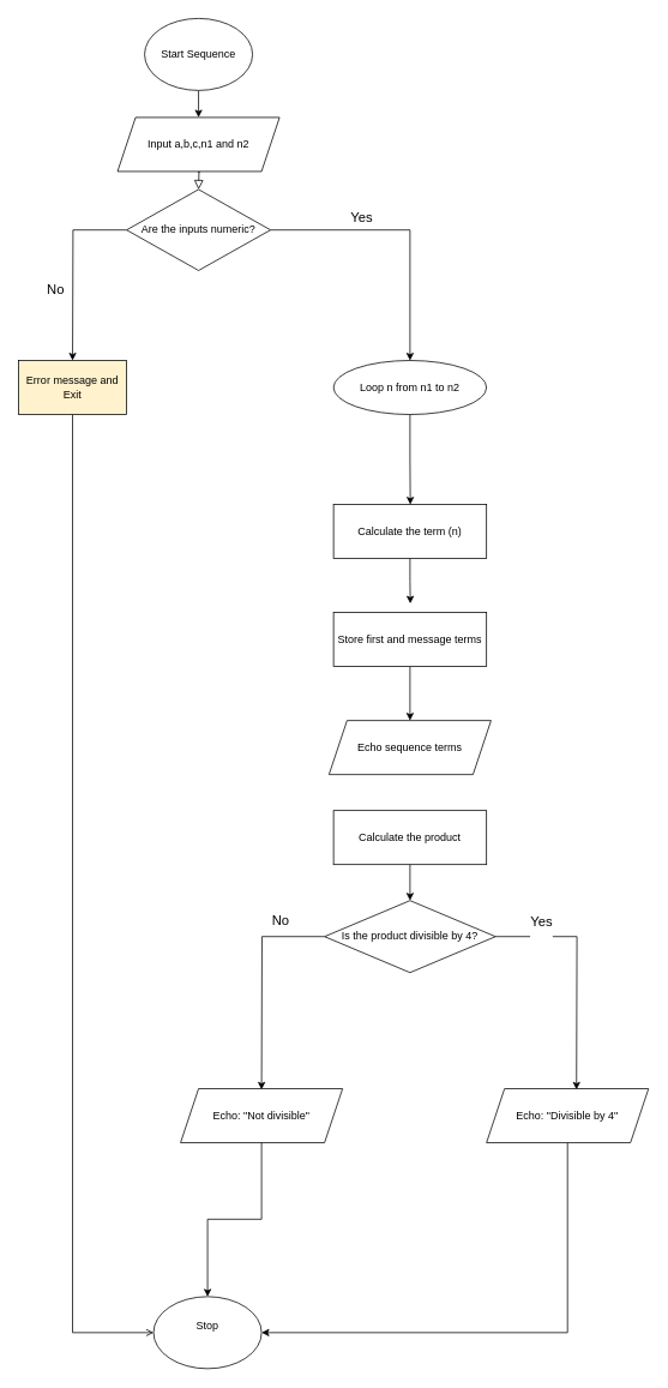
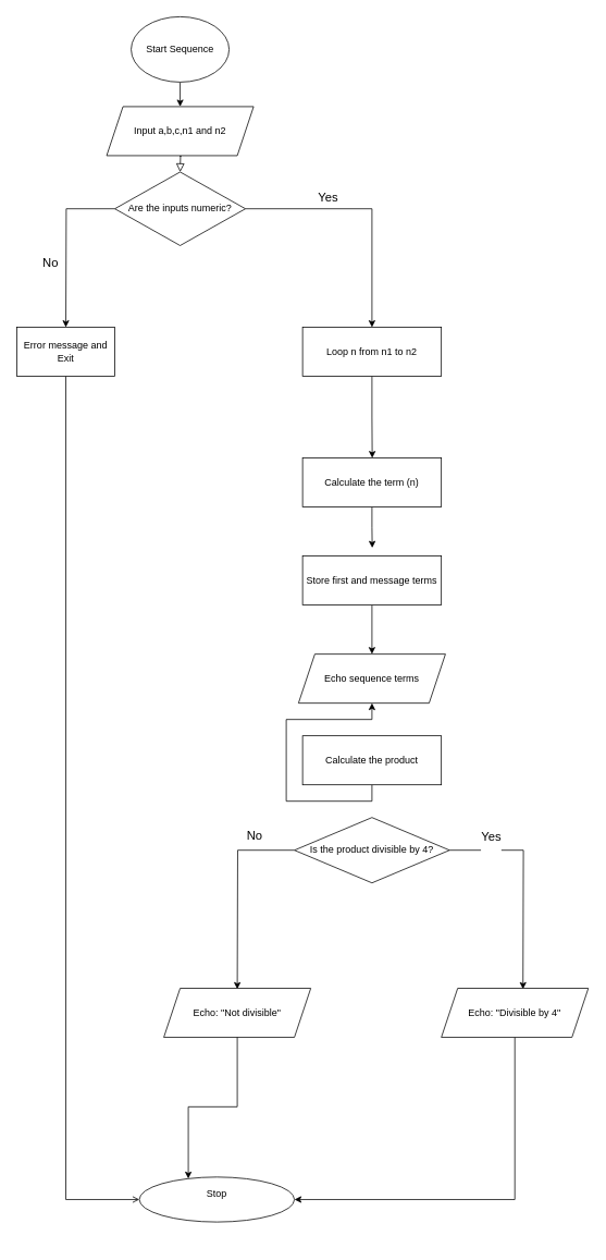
  <mxCell id="0" />
  <mxCell id="1" parent="0" />
  <mxCell id="2" value="" style="rounded=0;html=1;jettySize=auto;orthogonalLoop=1;fontSize=11;endArrow=block;endFill=0;endSize=8;strokeWidth=1;shadow=0;labelBackgroundColor=none;edgeStyle=orthogonalEdgeStyle;" parent="1" edge="1"><mxGeometry relative="1" as="geometry"><mxPoint x="220" y="170" as="sourcePoint" /><mxPoint x="220" y="210" as="targetPoint" /></mxGeometry></mxCell>
  <mxCell id="3" style="edgeStyle=orthogonalEdgeStyle;rounded=0;orthogonalLoop=1;jettySize=auto;html=1;exitX=0.5;exitY=1;exitDx=0;exitDy=0;" edge="1" parent="1" source="4"><mxGeometry relative="1" as="geometry"><mxPoint x="220" y="130" as="targetPoint" /></mxGeometry></mxCell>
  <mxCell id="4" value="Start Sequence" style="ellipse;whiteSpace=wrap;html=1;" vertex="1" parent="1"><mxGeometry x="160" y="20" width="120" height="80" as="geometry" /></mxCell>
  <mxCell id="5" style="edgeStyle=orthogonalEdgeStyle;rounded=0;orthogonalLoop=1;jettySize=auto;html=1;" edge="1" parent="1" source="9"><mxGeometry relative="1" as="geometry"><mxPoint x="80" y="400" as="targetPoint" /></mxGeometry></mxCell>
  <mxCell id="6" value="&lt;font style=&quot;font-size: 15px;&quot;&gt;No&lt;/font&gt;" style="edgeLabel;html=1;align=center;verticalAlign=middle;resizable=0;points=[];" vertex="1" connectable="0" parent="5"><mxGeometry x="0.211" y="-1" relative="1" as="geometry"><mxPoint x="-19" as="offset" /></mxGeometry></mxCell>
  <mxCell id="7" style="edgeStyle=orthogonalEdgeStyle;rounded=0;orthogonalLoop=1;jettySize=auto;html=1;exitX=1;exitY=0.5;exitDx=0;exitDy=0;" edge="1" parent="1" source="9" target="14"><mxGeometry relative="1" as="geometry"><mxPoint x="440" y="400" as="targetPoint" /></mxGeometry></mxCell>
  <mxCell id="8" value="&lt;font style=&quot;font-size: 15px;&quot;&gt;Yes&lt;/font&gt;" style="edgeLabel;html=1;align=center;verticalAlign=middle;resizable=0;points=[];" vertex="1" connectable="0" parent="7"><mxGeometry x="0.17" y="1" relative="1" as="geometry"><mxPoint x="-56" y="-36" as="offset" /></mxGeometry></mxCell>
  <mxCell id="9" value="Are the inputs numeric?" style="rhombus;whiteSpace=wrap;html=1;" vertex="1" parent="1"><mxGeometry x="140" y="210" width="160" height="90" as="geometry" /></mxCell>
  <mxCell id="10" style="edgeStyle=orthogonalEdgeStyle;rounded=0;orthogonalLoop=1;jettySize=auto;html=1;exitX=0.5;exitY=1;exitDx=0;exitDy=0;entryX=0;entryY=0.5;entryDx=0;entryDy=0;endArrow=open;" edge="1" parent="1" source="11" target="12"><mxGeometry relative="1" as="geometry" /></mxCell>
- <mxCell id="11" value="Error message and Exit" style="rounded=0;whiteSpace=wrap;html=1;fillColor=#fff2cc;" vertex="1" parent="1"><mxGeometry x="20" y="400" width="120" height="60" as="geometry" /></mxCell>
- <mxCell id="12" value="Stop&lt;div&gt;&lt;br&gt;&lt;/div&gt;" style="ellipse;whiteSpace=wrap;html=1;" vertex="1" parent="1"><mxGeometry x="170" y="1440" width="120" height="80" as="geometry" /></mxCell>
+ <mxCell id="11" value="Error message and Exit" style="rounded=0;whiteSpace=wrap;html=1;" vertex="1" parent="1"><mxGeometry x="20" y="400" width="120" height="60" as="geometry" /></mxCell>
+ <mxCell id="12" value="Stop&lt;div&gt;&lt;br&gt;&lt;/div&gt;" style="ellipse;whiteSpace=wrap;html=1;" vertex="1" parent="1"><mxGeometry x="170" y="1440" width="190" height="55" as="geometry" /></mxCell>
  <mxCell id="13" style="edgeStyle=orthogonalEdgeStyle;rounded=0;orthogonalLoop=1;jettySize=auto;html=1;exitX=0.5;exitY=1;exitDx=0;exitDy=0;" edge="1" parent="1" source="14"><mxGeometry relative="1" as="geometry"><mxPoint x="455.333" y="560" as="targetPoint" /></mxGeometry></mxCell>
- <mxCell id="14" value="Loop n from n1 to n2" style="ellipse;whiteSpace=wrap;html=1;" vertex="1" parent="1"><mxGeometry x="370" y="400" width="170" height="60" as="geometry" /></mxCell>
+ <mxCell id="14" value="Loop n from n1 to n2" style="rounded=0;whiteSpace=wrap;html=1;" vertex="1" parent="1"><mxGeometry x="370" y="400" width="170" height="60" as="geometry" /></mxCell>
  <mxCell id="15" style="edgeStyle=orthogonalEdgeStyle;rounded=0;orthogonalLoop=1;jettySize=auto;html=1;exitX=0.5;exitY=1;exitDx=0;exitDy=0;" edge="1" parent="1" source="16"><mxGeometry relative="1" as="geometry"><mxPoint x="455.333" y="670" as="targetPoint" /></mxGeometry></mxCell>
  <mxCell id="16" value="Calculate the term (n)" style="rounded=0;whiteSpace=wrap;html=1;" vertex="1" parent="1"><mxGeometry x="370" y="560" width="170" height="60" as="geometry" /></mxCell>
  <mxCell id="17" style="edgeStyle=orthogonalEdgeStyle;rounded=0;orthogonalLoop=1;jettySize=auto;html=1;entryX=0.5;entryY=0;entryDx=0;entryDy=0;" edge="1" parent="1" source="18" target="19"><mxGeometry relative="1" as="geometry" /></mxCell>
  <mxCell id="18" value="Store first and message terms" style="rounded=0;whiteSpace=wrap;html=1;" vertex="1" parent="1"><mxGeometry x="370" y="680" width="170" height="60" as="geometry" /></mxCell>
  <mxCell id="19" value="Echo sequence terms" style="shape=parallelogram;perimeter=parallelogramPerimeter;whiteSpace=wrap;html=1;fixedSize=1;" vertex="1" parent="1"><mxGeometry x="365" y="800" width="180" height="60" as="geometry" /></mxCell>
  <mxCell id="20" value="Input a,b,c,n1 and n2" style="shape=parallelogram;perimeter=parallelogramPerimeter;whiteSpace=wrap;html=1;fixedSize=1;" vertex="1" parent="1"><mxGeometry x="130" y="130" width="180" height="60" as="geometry" /></mxCell>
- <mxCell id="21" style="edgeStyle=orthogonalEdgeStyle;rounded=0;orthogonalLoop=1;jettySize=auto;html=1;exitX=0.5;exitY=1;exitDx=0;exitDy=0;entryX=0.5;entryY=0;entryDx=0;entryDy=0;" edge="1" parent="1" source="22" target="27"><mxGeometry relative="1" as="geometry" /></mxCell>
+ <mxCell id="21" style="edgeStyle=orthogonalEdgeStyle;rounded=0;orthogonalLoop=1;jettySize=auto;html=1;exitX=0.5;exitY=1;exitDx=0;exitDy=0;" edge="1" parent="1" source="22" target="19"><mxGeometry relative="1" as="geometry" /></mxCell>
  <mxCell id="22" value="Calculate the product" style="rounded=0;whiteSpace=wrap;html=1;" vertex="1" parent="1"><mxGeometry x="370" y="900" width="170" height="60" as="geometry" /></mxCell>
  <mxCell id="23" style="edgeStyle=orthogonalEdgeStyle;rounded=0;orthogonalLoop=1;jettySize=auto;html=1;exitX=0;exitY=0.5;exitDx=0;exitDy=0;" edge="1" parent="1" source="27"><mxGeometry relative="1" as="geometry"><mxPoint x="290" y="1210" as="targetPoint" /></mxGeometry></mxCell>
  <mxCell id="24" value="&lt;font style=&quot;font-size: 15px;&quot;&gt;No&lt;/font&gt;" style="edgeLabel;html=1;align=center;verticalAlign=middle;resizable=0;points=[];" vertex="1" connectable="0" parent="23"><mxGeometry x="0.115" y="-2" relative="1" as="geometry"><mxPoint x="22" y="-83" as="offset" /></mxGeometry></mxCell>
  <mxCell id="25" style="edgeStyle=orthogonalEdgeStyle;rounded=0;orthogonalLoop=1;jettySize=auto;html=1;exitX=1;exitY=0.5;exitDx=0;exitDy=0;" edge="1" parent="1" source="27"><mxGeometry relative="1" as="geometry"><mxPoint x="640" y="1210" as="targetPoint" /></mxGeometry></mxCell>
  <mxCell id="26" value="&lt;font style=&quot;font-size: 15px;&quot;&gt;Yes&lt;/font&gt;&lt;div&gt;&lt;br&gt;&lt;/div&gt;" style="edgeLabel;html=1;align=center;verticalAlign=middle;resizable=0;points=[];" vertex="1" connectable="0" parent="25"><mxGeometry x="0.186" y="-2" relative="1" as="geometry"><mxPoint x="-38" y="-74" as="offset" /></mxGeometry></mxCell>
  <mxCell id="27" value="Is the product divisible by 4?" style="rhombus;whiteSpace=wrap;html=1;" vertex="1" parent="1"><mxGeometry x="360" y="1000" width="190" height="80" as="geometry" /></mxCell>
  <mxCell id="28" style="edgeStyle=orthogonalEdgeStyle;rounded=0;orthogonalLoop=1;jettySize=auto;html=1;exitX=0;exitY=0.5;exitDx=0;exitDy=0;" edge="1" parent="1" source="29" target="12"><mxGeometry relative="1" as="geometry"><Array as="points"><mxPoint x="290" y="1239" /><mxPoint x="290" y="1354" /><mxPoint x="230" y="1354" /></Array></mxGeometry></mxCell>
  <mxCell id="29" value="Echo: &quot;Not divisible&quot;" style="shape=parallelogram;perimeter=parallelogramPerimeter;whiteSpace=wrap;html=1;fixedSize=1;" vertex="1" parent="1"><mxGeometry x="200" y="1209" width="180" height="60" as="geometry" /></mxCell>
  <mxCell id="30" style="edgeStyle=orthogonalEdgeStyle;rounded=0;orthogonalLoop=1;jettySize=auto;html=1;exitX=0.5;exitY=1;exitDx=0;exitDy=0;entryX=1;entryY=0.5;entryDx=0;entryDy=0;" edge="1" parent="1" source="31" target="12"><mxGeometry relative="1" as="geometry" /></mxCell>
  <mxCell id="31" value="Echo: &quot;Divisible by 4&quot;" style="shape=parallelogram;perimeter=parallelogramPerimeter;whiteSpace=wrap;html=1;fixedSize=1;" vertex="1" parent="1"><mxGeometry x="540" y="1209" width="180" height="60" as="geometry" /></mxCell>
